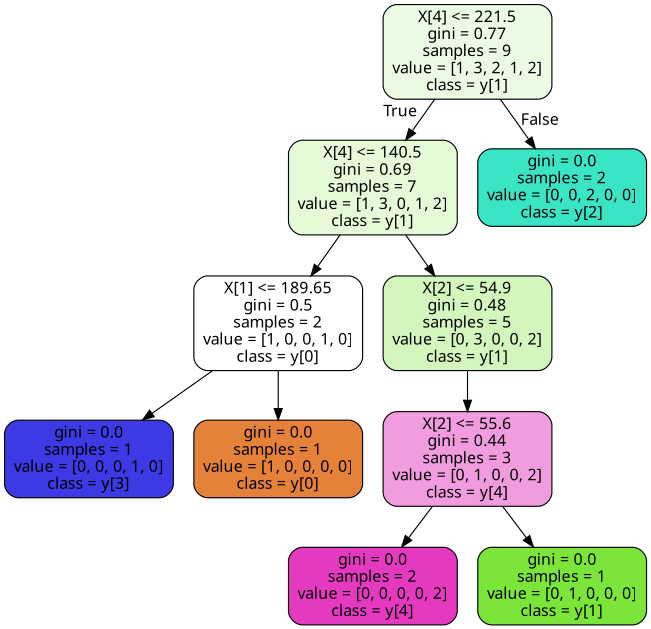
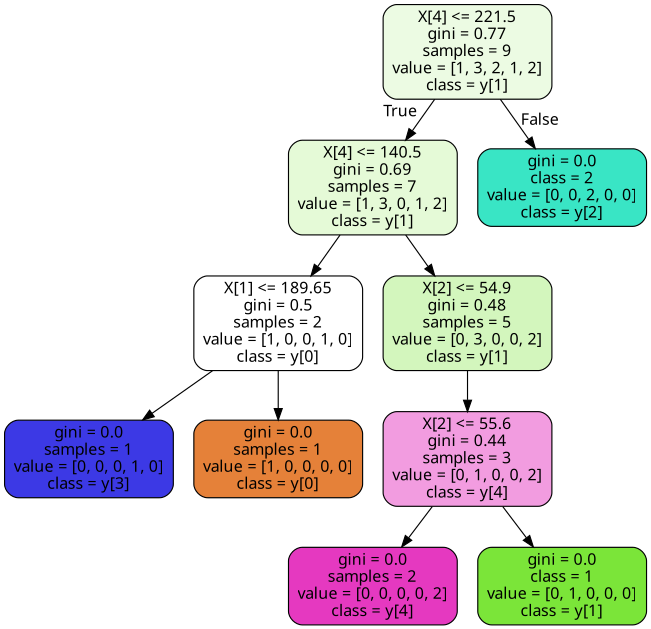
  digraph {
    fontname="Noto Sans"
    node [color=black fontname="Noto Sans" shape=box style="filled, rounded"]
    edge [fontname="Noto Sans"]
    n1 [fillcolor="#ecfbe3" label="X[4] <= 221.5\ngini = 0.77\nsamples = 9\nvalue = [1, 3, 2, 1, 2]\nclass = y[1]"]
    n2 [fillcolor="#e5fad7" label="X[4] <= 140.5\ngini = 0.69\nsamples = 7\nvalue = [1, 3, 0, 1, 2]\nclass = y[1]"]
-   n3 [fillcolor="#39e5c5" label="gini = 0.0\nsamples = 2\nvalue = [0, 0, 2, 0, 0]\nclass = y[2]"]
+   n3 [fillcolor="#39e5c5" label="gini = 0.0\nclass = 2\nvalue = [0, 0, 2, 0, 0]\nclass = y[2]"]
    n4 [fillcolor="#ffffff" label="X[1] <= 189.65\ngini = 0.5\nsamples = 2\nvalue = [1, 0, 0, 1, 0]\nclass = y[0]"]
    n5 [fillcolor="#d3f6bd" label="X[2] <= 54.9\ngini = 0.48\nsamples = 5\nvalue = [0, 3, 0, 0, 2]\nclass = y[1]"]
    n6 [fillcolor="#3c39e5" label="gini = 0.0\nsamples = 1\nvalue = [0, 0, 0, 1, 0]\nclass = y[3]"]
    n7 [fillcolor="#e58139" label="gini = 0.0\nsamples = 1\nvalue = [1, 0, 0, 0, 0]\nclass = y[0]"]
    n8 [fillcolor="#f29ce0" label="X[2] <= 55.6\ngini = 0.44\nsamples = 3\nvalue = [0, 1, 0, 0, 2]\nclass = y[4]"]
    n9 [fillcolor="#e539c0" label="gini = 0.0\nsamples = 2\nvalue = [0, 0, 0, 0, 2]\nclass = y[4]"]
-   n10 [fillcolor="#7be539" label="gini = 0.0\nsamples = 1\nvalue = [0, 1, 0, 0, 0]\nclass = y[1]"]
+   n10 [fillcolor="#7be539" label="gini = 0.0\nclass = 1\nvalue = [0, 1, 0, 0, 0]\nclass = y[1]"]
    n1 -> n2 [headlabel=True labelangle=45 labeldistance=2.5]
    n1 -> n3 [headlabel=False labelangle=-45 labeldistance=2.5]
    n2 -> n4
    n2 -> n5
    n4 -> n6
    n4 -> n7
    n5 -> n8
    n8 -> n9
    n8 -> n10
  }
